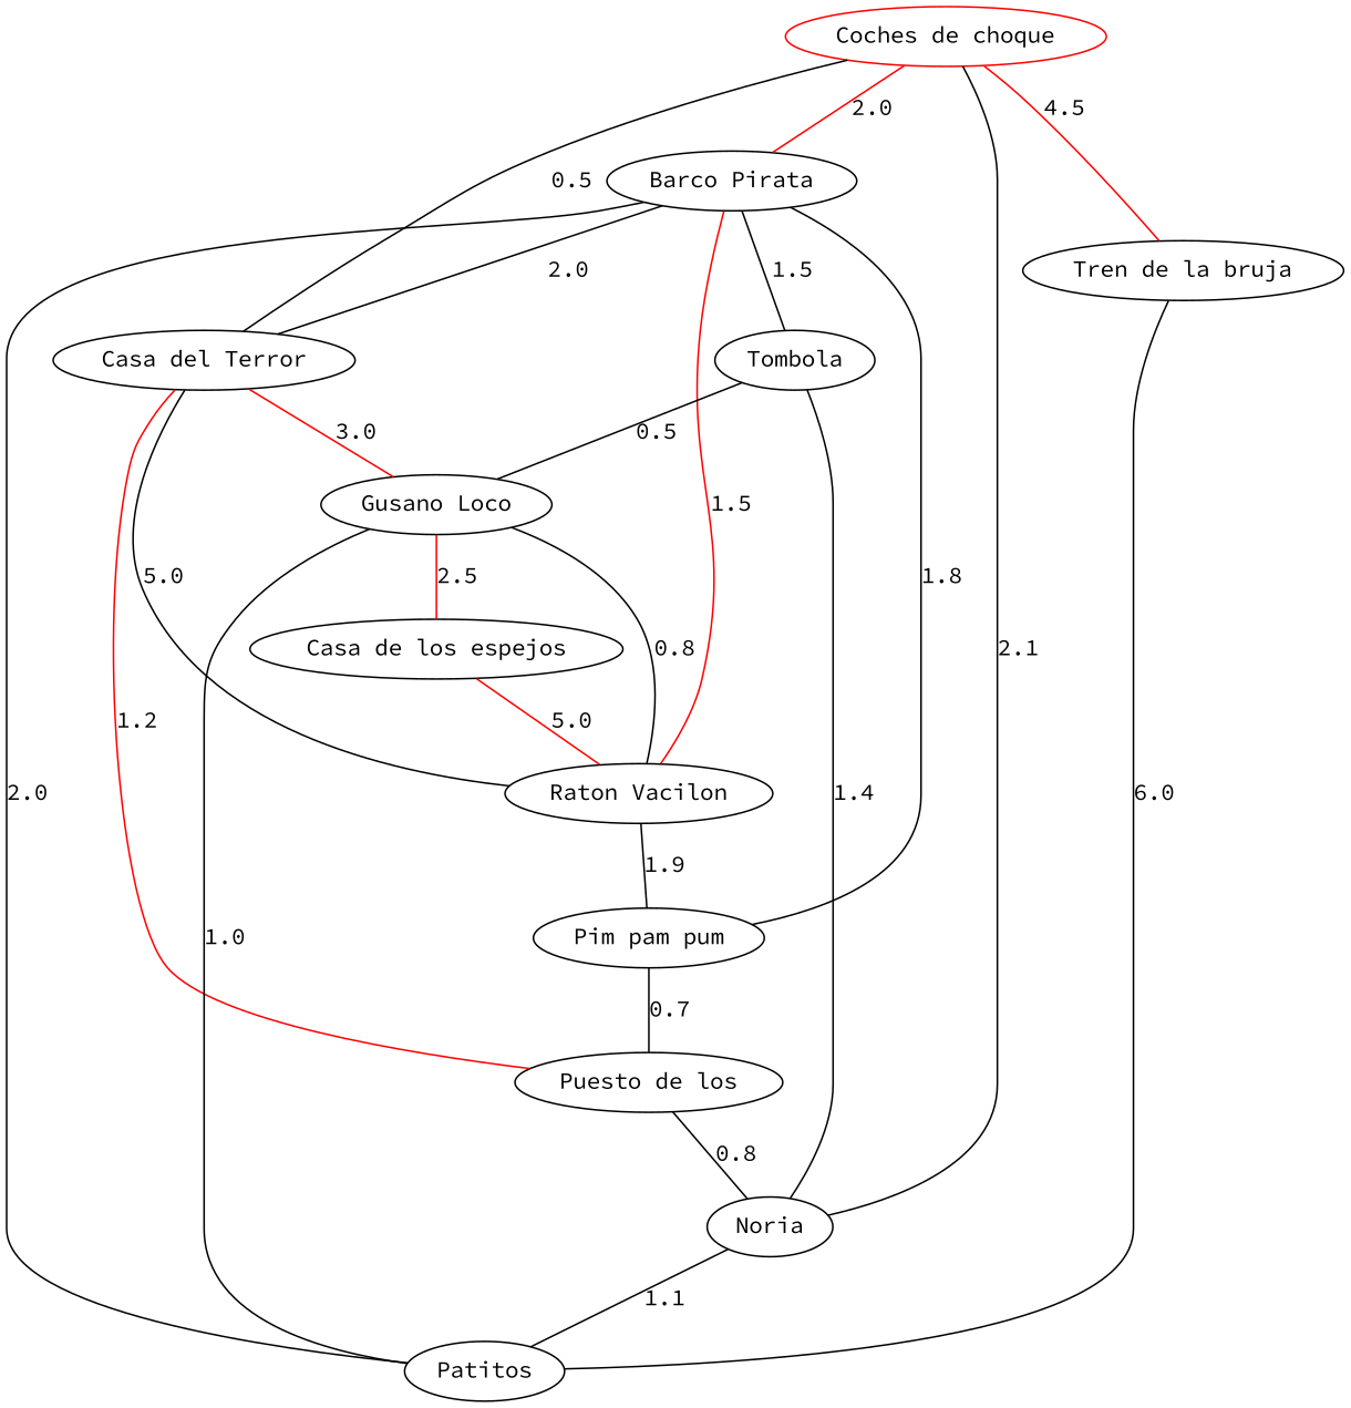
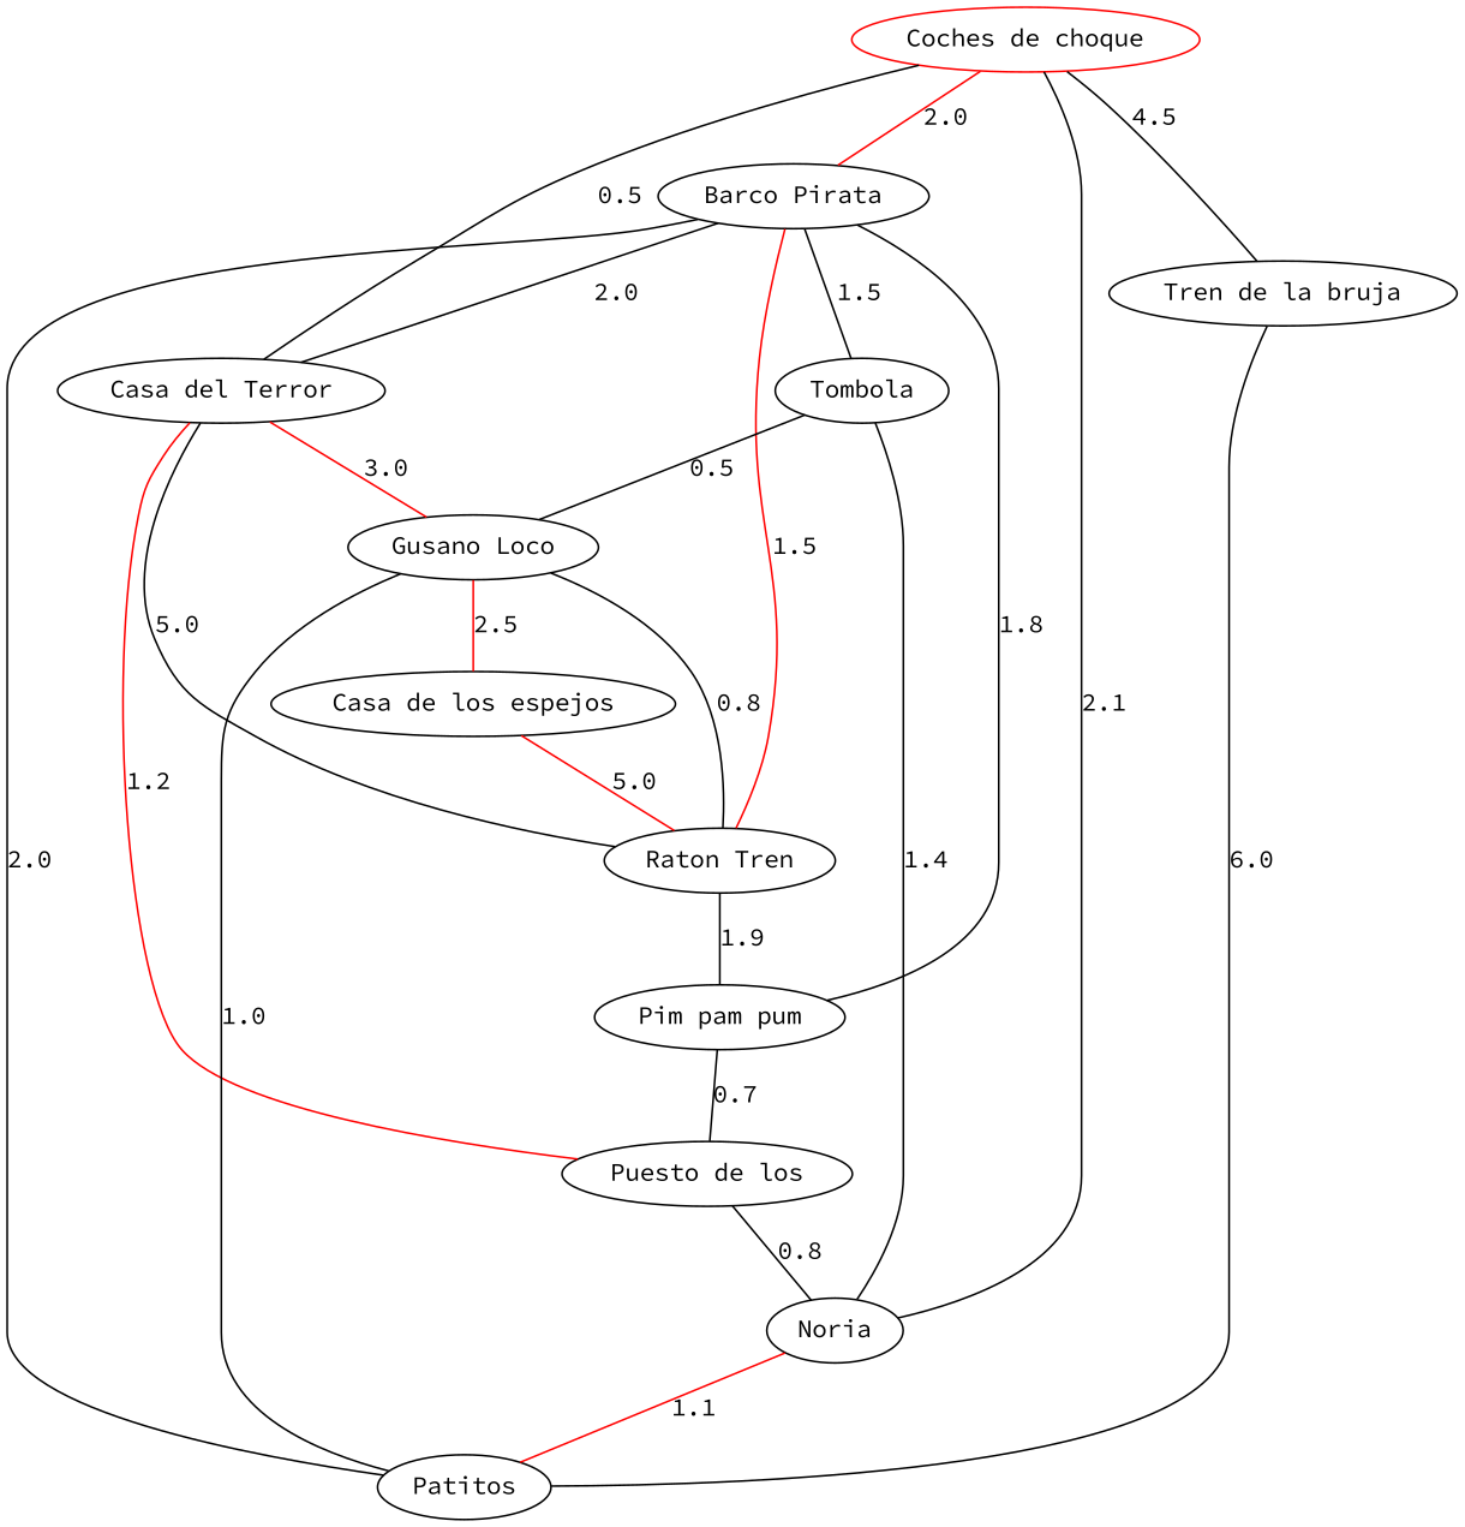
  strict graph {
    fontname="Source Code Pro"
    node [fontname="Source Code Pro"]
    edge [fontname="Source Code Pro"]
    n1 [label="Barco Pirata"]
    n2 [label="Casa del Terror"]
    n3 [label=Tombola]
-   n4 [label="Raton Vacilon"]
+   n4 [label="Raton Tren"]
    n5 [label="Pim pam pum"]
    n6 [label="Gusano Loco"]
    n7 [label="Puesto de los"]
    n8 [label=Noria]
    n9 [label=Patitos]
    n10 [label="Casa de los espejos"]
    n11 [color=red label="Coches de choque"]
    n12 [label="Tren de la bruja"]
    n1 -- n2 [label=2.0]
    n1 -- n3 [label=1.5]
    n1 -- n4 [color=red label=1.5]
    n1 -- n5 [label=1.8]
    n2 -- n4 [label=5.0]
    n2 -- n6 [color=red label=3.0]
    n2 -- n7 [color=red label=1.2]
    n3 -- n6 [label=0.5]
    n3 -- n8 [label=1.4]
    n4 -- n5 [label=1.9]
    n5 -- n7 [label=0.7]
    n6 -- n4 [label=0.8]
    n6 -- n9 [label=1.0]
    n6 -- n10 [color=red label=2.5]
    n7 -- n8 [label=0.8]
-   n8 -- n9 [label=1.1]
+   n8 -- n9 [label=1.1 color=red]
    n9 -- n1 [label=2.0]
    n10 -- n4 [color=red label=5.0]
    n11 -- n1 [color=red label=2.0]
    n11 -- n2 [label=0.5]
    n11 -- n8 [label=2.1]
-   n11 -- n12 [label=4.5 color=red]
+   n11 -- n12 [label=4.5]
    n12 -- n9 [label=6.0]
  }
